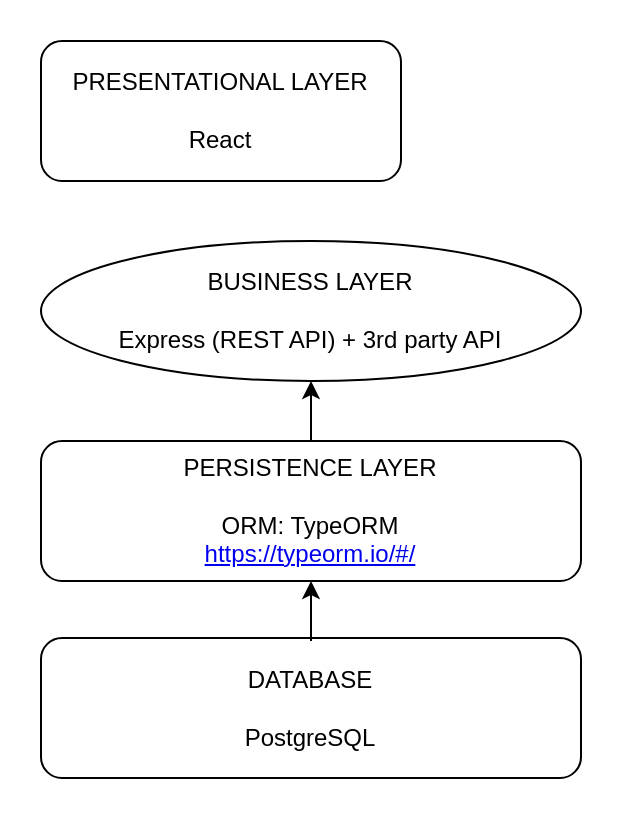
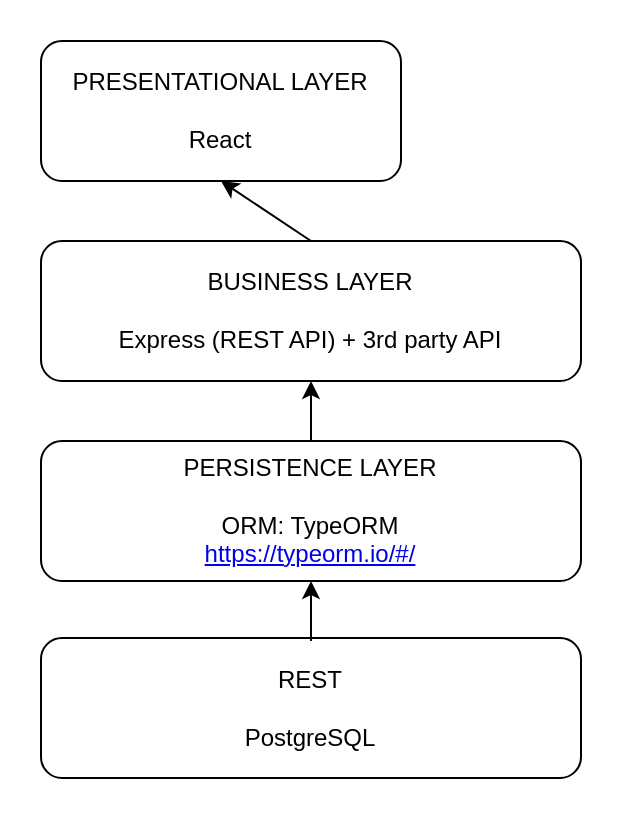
  <mxCell id="0" />
  <mxCell id="1" parent="0" />
  <mxCell id="2" value="PRESENTATIONAL LAYER&lt;br&gt;&lt;br&gt;React" style="rounded=1;whiteSpace=wrap;html=1;" vertex="1" parent="1"><mxGeometry x="20" y="20" width="180" height="70" as="geometry" /></mxCell>
- <mxCell id="3" value="BUSINESS LAYER&lt;br&gt;&lt;br&gt;Express (REST API) + 3rd party API" style="ellipse;whiteSpace=wrap;html=1;" vertex="1" parent="1"><mxGeometry x="20" y="120" width="270" height="70" as="geometry" /></mxCell>
+ <mxCell id="3" value="BUSINESS LAYER&lt;br&gt;&lt;br&gt;Express (REST API) + 3rd party API" style="rounded=1;whiteSpace=wrap;html=1;" vertex="1" parent="1"><mxGeometry x="20" y="120" width="270" height="70" as="geometry" /></mxCell>
  <mxCell id="4" value="PERSISTENCE LAYER&lt;br&gt;&lt;br&gt;ORM: TypeORM&lt;br&gt;&lt;a href=&quot;https://typeorm.io/#/&quot;&gt;https://typeorm.io/#/&lt;/a&gt;" style="rounded=1;whiteSpace=wrap;html=1;" vertex="1" parent="1"><mxGeometry x="20" y="220" width="270" height="70" as="geometry" /></mxCell>
- <mxCell id="5" value="DATABASE&lt;br&gt;&lt;br&gt;PostgreSQL" style="rounded=1;whiteSpace=wrap;html=1;" vertex="1" parent="1"><mxGeometry x="20" y="318.5" width="270" height="70" as="geometry" /></mxCell>
+ <mxCell id="5" value="REST&lt;br&gt;&lt;br&gt;PostgreSQL" style="rounded=1;whiteSpace=wrap;html=1;" vertex="1" parent="1"><mxGeometry x="20" y="318.5" width="270" height="70" as="geometry" /></mxCell>
+ <mxCell id="6" value="" style="endArrow=classic;html=1;exitX=0.5;exitY=0;exitDx=0;exitDy=0;entryX=0.5;entryY=1;entryDx=0;entryDy=0;" edge="1" parent="1" source="3" target="2"><mxGeometry width="50" height="50" relative="1" as="geometry"><mxPoint x="420" y="200" as="sourcePoint" /><mxPoint x="470" y="150" as="targetPoint" /></mxGeometry></mxCell>
  <mxCell id="7" value="" style="endArrow=classic;html=1;exitX=0.5;exitY=0;exitDx=0;exitDy=0;entryX=0.5;entryY=1;entryDx=0;entryDy=0;" edge="1" parent="1" source="4" target="3"><mxGeometry width="50" height="50" relative="1" as="geometry"><mxPoint x="80" y="210" as="sourcePoint" /><mxPoint x="130" y="160" as="targetPoint" /></mxGeometry></mxCell>
  <mxCell id="8" value="" style="endArrow=classic;html=1;entryX=0.5;entryY=1;entryDx=0;entryDy=0;" edge="1" parent="1" target="4"><mxGeometry width="50" height="50" relative="1" as="geometry"><mxPoint x="155" y="320" as="sourcePoint" /><mxPoint x="180" y="300" as="targetPoint" /></mxGeometry></mxCell>
